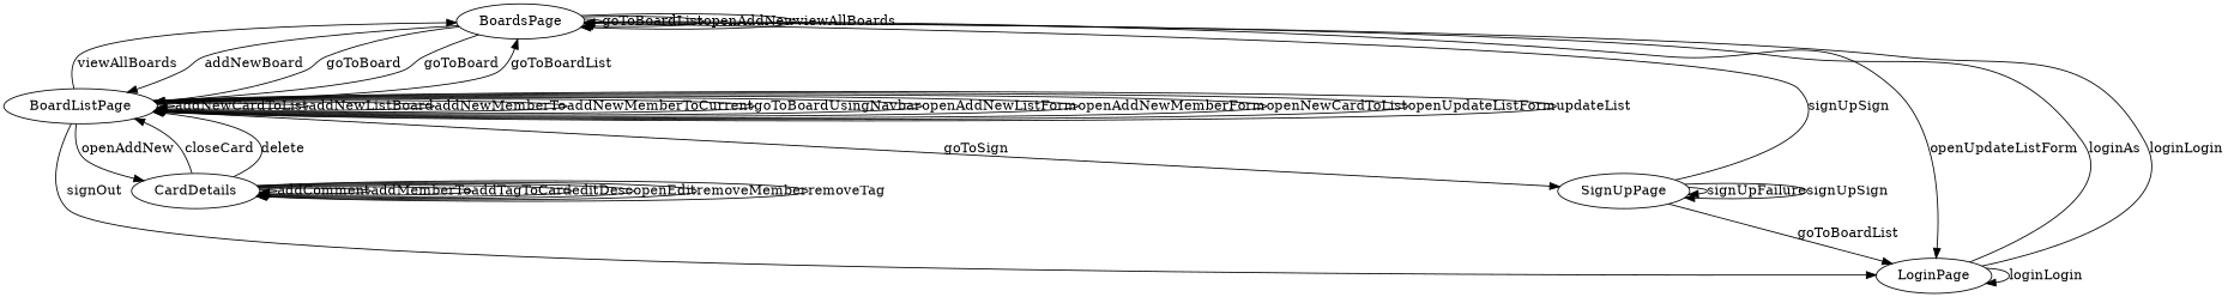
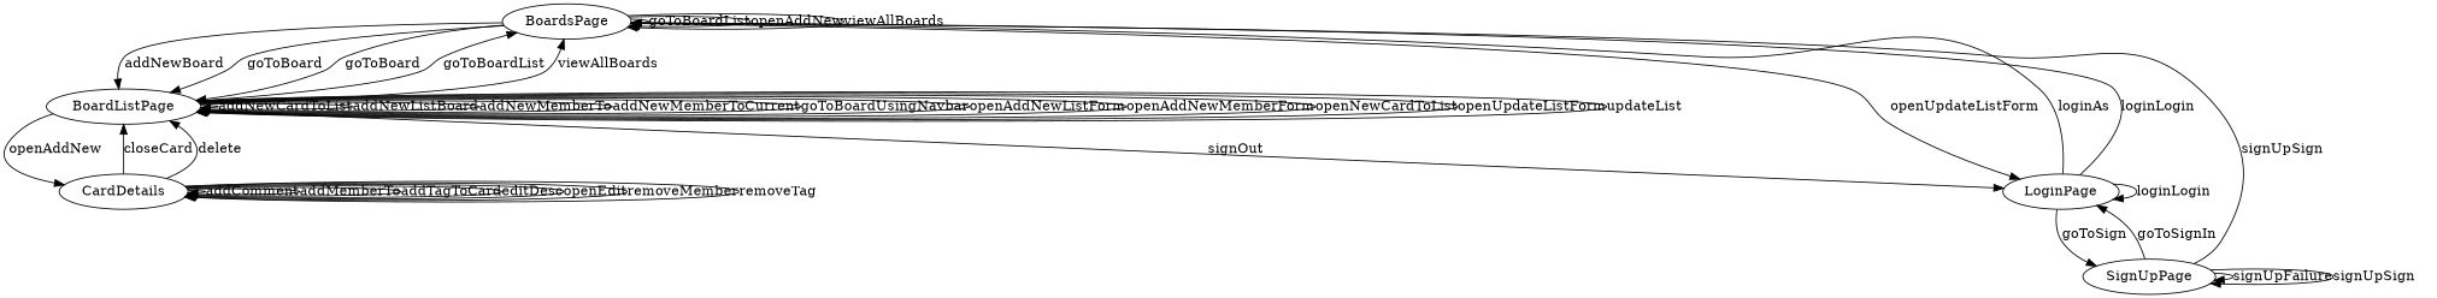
  digraph {
    fontname="DejaVu Serif"
    node [fontname="DejaVu Serif"]
    edge [fontname="DejaVu Serif"]
    BoardsPage
    BoardListPage
    LoginPage
    CardDetails
    SignUpPage
    BoardsPage -> BoardsPage [label=goToBoardList]
    BoardsPage -> BoardsPage [label=openAddNew]
    BoardsPage -> BoardsPage [label=viewAllBoards]
    BoardsPage -> BoardListPage [label=addNewBoard]
    BoardsPage -> BoardListPage [label=goToBoard]
    BoardsPage -> BoardListPage [label=goToBoard]
    BoardsPage -> LoginPage [label=openUpdateListForm]
    BoardListPage -> BoardsPage [label=goToBoardList]
    BoardListPage -> BoardsPage [label=viewAllBoards]
    BoardListPage -> BoardListPage [label=addNewCardToList]
    BoardListPage -> BoardListPage [label=addNewListBoard]
    BoardListPage -> BoardListPage [label=addNewMemberTo]
    BoardListPage -> BoardListPage [label=addNewMemberToCurrent]
    BoardListPage -> BoardListPage [label=goToBoardUsingNavbar]
    BoardListPage -> BoardListPage [label=openAddNewListForm]
    BoardListPage -> BoardListPage [label=openAddNewMemberForm]
    BoardListPage -> BoardListPage [label=openNewCardToList]
    BoardListPage -> BoardListPage [label=openUpdateListForm]
    BoardListPage -> BoardListPage [label=updateList]
    BoardListPage -> LoginPage [label=signOut]
    BoardListPage -> CardDetails [label=openAddNew]
    LoginPage -> BoardsPage [label=loginAs]
    LoginPage -> BoardsPage [label=loginLogin]
    LoginPage -> LoginPage [label=loginLogin]
-   BoardListPage -> SignUpPage [label=goToSign]
+   LoginPage -> SignUpPage [label=goToSign]
    CardDetails -> BoardListPage [label=closeCard]
    CardDetails -> BoardListPage [label=delete]
    CardDetails -> CardDetails [label=addComment]
    CardDetails -> CardDetails [label=addMemberTo]
    CardDetails -> CardDetails [label=addTagToCard]
    CardDetails -> CardDetails [label=editDesc]
    CardDetails -> CardDetails [label=openEdit]
    CardDetails -> CardDetails [label=removeMember]
    CardDetails -> CardDetails [label=removeTag]
    SignUpPage -> BoardsPage [label=signUpSign]
-   SignUpPage -> LoginPage [label=goToBoardList]
+   SignUpPage -> LoginPage [label=goToSignIn]
    SignUpPage -> SignUpPage [label=signUpFailure]
    SignUpPage -> SignUpPage [label=signUpSign]
  }
